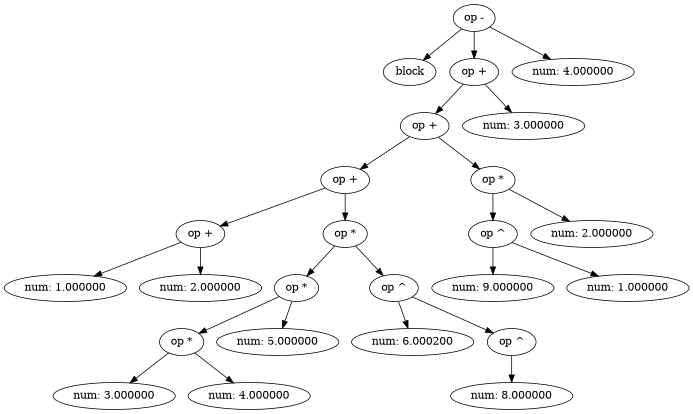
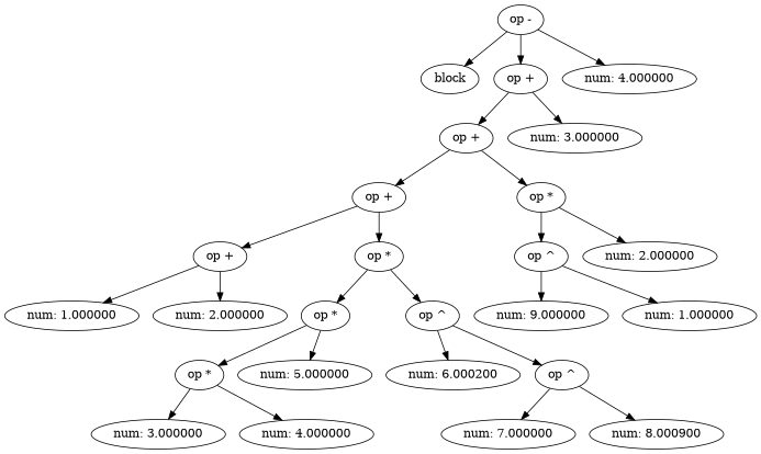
  digraph {
    n1 [label=block]
    n2 [label="op -"]
    n3 [label="op +"]
    n4 [label="num: 4.000000"]
    n5 [label="num: 1.000000"]
    n6 [label="op +"]
    n7 [label="num: 2.000000"]
    n8 [label="op +"]
    n9 [label="op *"]
    n10 [label="op *"]
    n11 [label="op ^"]
    n12 [label="num: 3.000000"]
    n13 [label="op *"]
    n14 [label="num: 4.000000"]
    n15 [label="num: 5.000000"]
    n16 [label="num: 6.000200"]
    n17 [label="op ^"]
-   n19 [label="num: 8.000000"]
+   n18 [label="num: 7.000000"]
+   n19 [label="num: 8.000900"]
    n20 [label="op +"]
    n21 [label="op *"]
    n22 [label="op ^"]
    n23 [label="num: 2.000000"]
    n24 [label="num: 9.000000"]
    n25 [label="num: 1.000000"]
    n26 [label="num: 3.000000"]
    n2 -> n1
    n2 -> n3
    n2 -> n4
    n3 -> n20
    n3 -> n26
    n6 -> n5
    n6 -> n7
    n8 -> n6
    n8 -> n9
    n9 -> n10
    n9 -> n11
    n10 -> n13
    n10 -> n15
    n11 -> n16
    n11 -> n17
    n13 -> n12
    n13 -> n14
+   n17 -> n18
    n17 -> n19
    n20 -> n8
    n20 -> n21
    n21 -> n22
    n21 -> n23
    n22 -> n24
    n22 -> n25
  }
